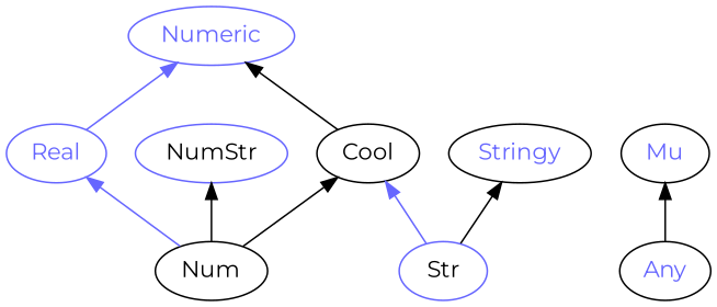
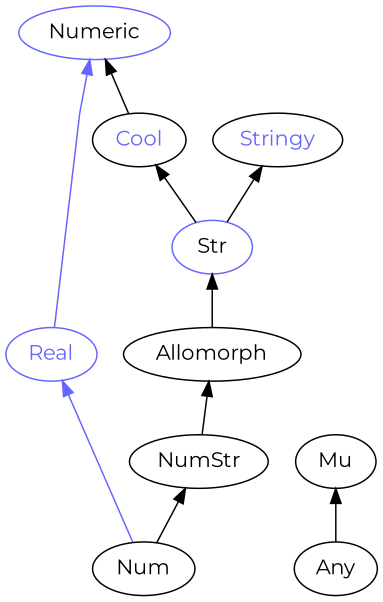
  digraph {
    bgcolor="#FFFFFF"
    fontname=Montserrat
    rankdir=BT
    splines=polyline
    node [color="#000000" fontcolor="#000000" fontname=Montserrat]
    edge [color="#000000" fontname=Montserrat]
    Num
-   Cool
+   Cool [fontcolor="#6666FF"]
    Real [color="#6666FF" fontcolor="#6666FF"]
-   NumStr [color="#6666FF"]
-   Numeric [color="#6666FF" fontcolor="#6666FF"]
-   Any [fontcolor="#6666FF"]
-   Mu [fontcolor="#6666FF"]
+   NumStr
+   Numeric [color="#6666FF"]
+   Any
+   Mu
    Stringy [fontcolor="#6666FF"]
    Str [color="#6666FF"]
-   Num -> Cool
+   Allomorph
    Num -> Real [color="#6666FF"]
    Num -> NumStr
    Cool -> Numeric
    Real -> Numeric [color="#6666FF"]
+   NumStr -> Allomorph
    Any -> Mu
-   Str -> Cool [color="#6666FF"]
+   Str -> Cool
    Str -> Stringy
+   Allomorph -> Str
  }
